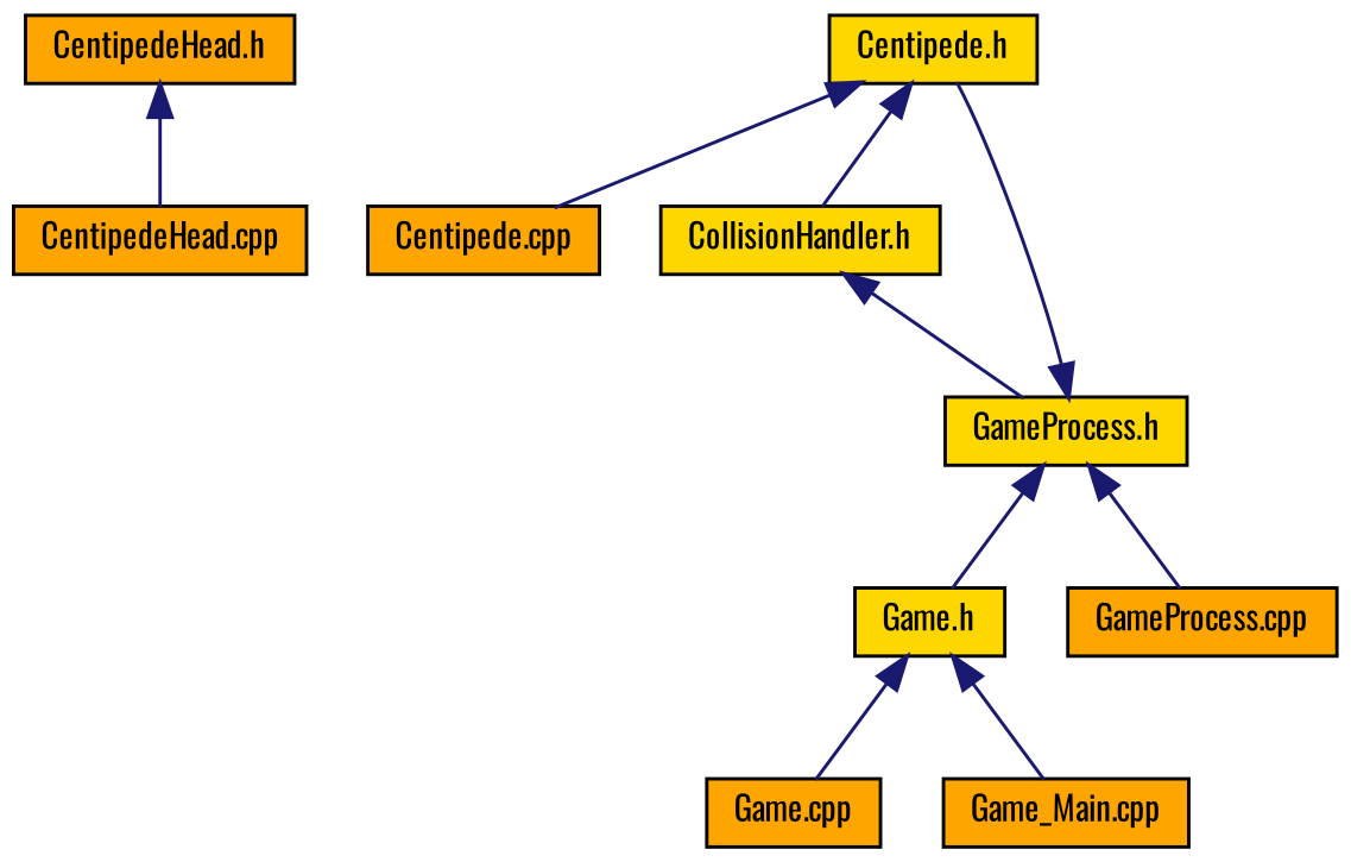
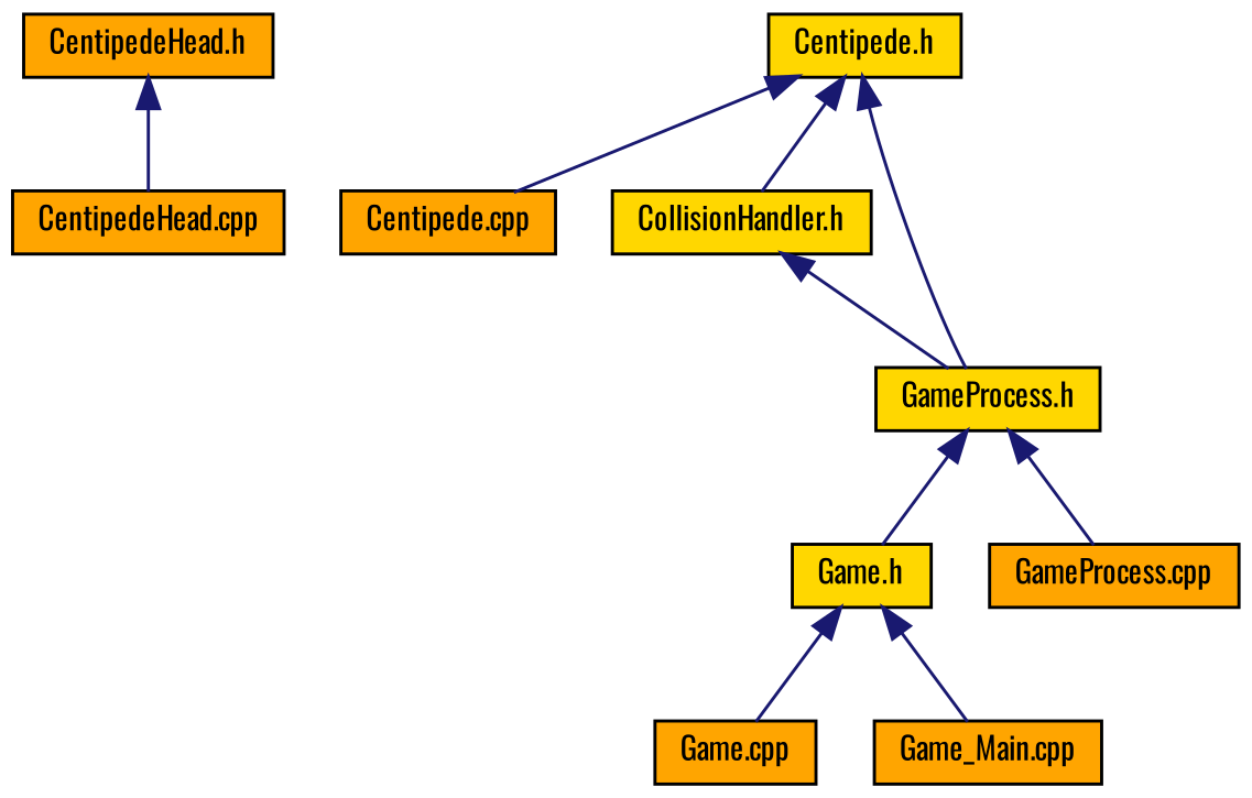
  digraph {
    fontname=Oswald
    node [color=black fillcolor=orange fontname=Oswald fontsize=10 shape=record style=filled]
    edge [color=midnightblue dir=back fontname=Oswald fontsize=10 labelfontname=Helvetica labelfontsize=10 style=solid]
    n1 [fontcolor=black height=0.2 label="CentipedeHead.h" width=0.4]
    n2 [height=0.2 label="CentipedeHead.cpp" width=0.4]
    n3 [fillcolor=gold height=0.2 label="Centipede.h" width=0.4]
    n4 [height=0.2 label="Centipede.cpp" width=0.4]
    n5 [fillcolor=gold height=0.2 label="CollisionHandler.h" width=0.4]
    n6 [fillcolor=gold height=0.2 label="GameProcess.h" width=0.4]
    n7 [fillcolor=gold height=0.2 label="Game.h" width=0.4]
    n8 [height=0.2 label="GameProcess.cpp" width=0.4]
    n9 [height=0.2 label="Game.cpp" width=0.4]
    n10 [height=0.2 label="Game_Main.cpp" width=0.4]
    n1 -> n2
    n3 -> n4
    n3 -> n5
-   n6 -> n3
+   n3 -> n6
    n5 -> n6
    n6 -> n7
    n6 -> n8
    n7 -> n9
    n7 -> n10
  }
